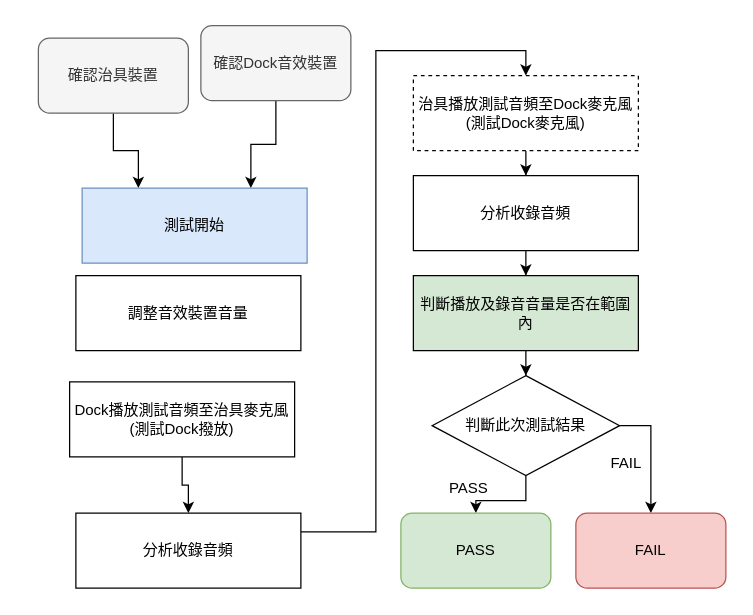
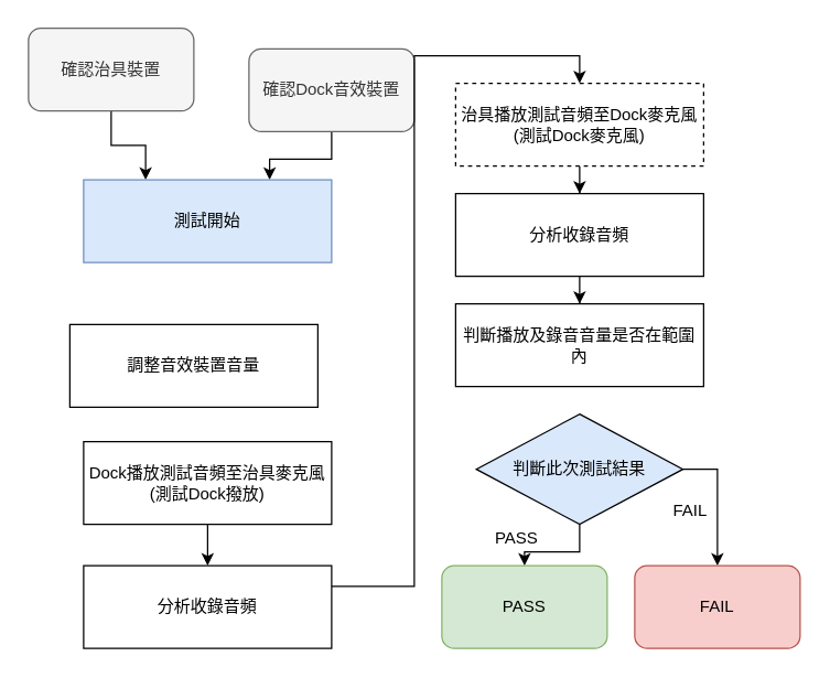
  <mxCell id="0" />
  <mxCell id="1" parent="0" />
  <mxCell id="2" style="edgeStyle=orthogonalEdgeStyle;rounded=0;orthogonalLoop=1;jettySize=auto;html=1;entryX=0.25;entryY=0;entryDx=0;entryDy=0;" parent="1" source="3" target="6" edge="1"><mxGeometry relative="1" as="geometry" /></mxCell>
- <mxCell id="3" value="確認治具裝置" style="rounded=1;whiteSpace=wrap;html=1;fillColor=#f5f5f5;fontColor=#333333;strokeColor=#666666;" parent="1" vertex="1"><mxGeometry x="30" y="30" width="120" height="60" as="geometry" /></mxCell>
+ <mxCell id="3" value="確認治具裝置" style="rounded=1;whiteSpace=wrap;html=1;fillColor=#f5f5f5;fontColor=#333333;strokeColor=#666666;" parent="1" vertex="1"><mxGeometry x="20" y="20" width="120" height="60" as="geometry" /></mxCell>
  <mxCell id="4" style="edgeStyle=orthogonalEdgeStyle;rounded=0;orthogonalLoop=1;jettySize=auto;html=1;entryX=0.75;entryY=0;entryDx=0;entryDy=0;" parent="1" source="5" target="6" edge="1"><mxGeometry relative="1" as="geometry" /></mxCell>
- <mxCell id="5" value="確認Dock音效裝置" style="rounded=1;whiteSpace=wrap;html=1;fillColor=#f5f5f5;fontColor=#333333;strokeColor=#666666;" parent="1" vertex="1"><mxGeometry x="160" y="20" width="120" height="60" as="geometry" /></mxCell>
- <mxCell id="6" value="測試開始" style="rounded=0;whiteSpace=wrap;html=1;fillColor=#dae8fc;strokeColor=#6c8ebf;" parent="1" vertex="1"><mxGeometry x="65" y="150" width="180" height="60" as="geometry" /></mxCell>
- <mxCell id="7" value="調整音效裝置音量" style="rounded=0;whiteSpace=wrap;html=1;" parent="1" vertex="1"><mxGeometry x="60" y="220" width="180" height="60" as="geometry" /></mxCell>
+ <mxCell id="5" value="確認Dock音效裝置" style="rounded=1;whiteSpace=wrap;html=1;fillColor=#f5f5f5;fontColor=#333333;strokeColor=#666666;" parent="1" vertex="1"><mxGeometry x="180" y="35" width="120" height="60" as="geometry" /></mxCell>
+ <mxCell id="6" value="測試開始" style="rounded=0;whiteSpace=wrap;html=1;fillColor=#dae8fc;strokeColor=#6c8ebf;" parent="1" vertex="1"><mxGeometry x="60" y="130" width="180" height="60" as="geometry" /></mxCell>
+ <mxCell id="7" value="調整音效裝置音量" style="rounded=0;whiteSpace=wrap;html=1;" parent="1" vertex="1"><mxGeometry x="50" y="235" width="180" height="60" as="geometry" /></mxCell>
  <mxCell id="8" value="" style="edgeStyle=orthogonalEdgeStyle;rounded=0;orthogonalLoop=1;jettySize=auto;html=1;" parent="1" source="9" target="11" edge="1"><mxGeometry relative="1" as="geometry" /></mxCell>
- <mxCell id="9" value="Dock播放測試音頻至治具麥克風&lt;br&gt;(測試Dock撥放)" style="rounded=0;whiteSpace=wrap;html=1;" parent="1" vertex="1"><mxGeometry x="55" y="305" width="180" height="60" as="geometry" /></mxCell>
+ <mxCell id="9" value="Dock播放測試音頻至治具麥克風&lt;br&gt;(測試Dock撥放)" style="rounded=0;whiteSpace=wrap;html=1;" parent="1" vertex="1"><mxGeometry x="60" y="320" width="180" height="60" as="geometry" /></mxCell>
  <mxCell id="10" style="edgeStyle=orthogonalEdgeStyle;rounded=0;orthogonalLoop=1;jettySize=auto;html=1;entryX=0.5;entryY=0;entryDx=0;entryDy=0;" parent="1" source="11" target="13" edge="1"><mxGeometry relative="1" as="geometry"><Array as="points"><mxPoint x="300" y="425" /><mxPoint x="300" y="40" /><mxPoint x="420" y="40" /></Array></mxGeometry></mxCell>
  <mxCell id="11" value="分析收錄音頻" style="rounded=0;whiteSpace=wrap;html=1;" parent="1" vertex="1"><mxGeometry x="60" y="410" width="180" height="60" as="geometry" /></mxCell>
  <mxCell id="12" style="edgeStyle=orthogonalEdgeStyle;rounded=0;orthogonalLoop=1;jettySize=auto;html=1;entryX=0.5;entryY=0;entryDx=0;entryDy=0;" parent="1" source="13" target="15" edge="1"><mxGeometry relative="1" as="geometry" /></mxCell>
  <mxCell id="13" value="治具播放測試音頻至Dock麥克風&lt;br&gt;(測試Dock麥克風)" style="rounded=0;whiteSpace=wrap;html=1;dashed=1;" parent="1" vertex="1"><mxGeometry x="330" y="60" width="180" height="60" as="geometry" /></mxCell>
  <mxCell id="14" style="edgeStyle=orthogonalEdgeStyle;rounded=0;orthogonalLoop=1;jettySize=auto;html=1;entryX=0.5;entryY=0;entryDx=0;entryDy=0;" parent="1" source="15" target="24" edge="1"><mxGeometry relative="1" as="geometry" /></mxCell>
  <mxCell id="15" value="分析收錄音頻" style="rounded=0;whiteSpace=wrap;html=1;" parent="1" vertex="1"><mxGeometry x="330" y="140" width="180" height="60" as="geometry" /></mxCell>
  <mxCell id="16" style="edgeStyle=orthogonalEdgeStyle;rounded=0;orthogonalLoop=1;jettySize=auto;html=1;entryX=0.5;entryY=0;entryDx=0;entryDy=0;" parent="1" source="18" target="19" edge="1"><mxGeometry relative="1" as="geometry" /></mxCell>
  <mxCell id="17" style="edgeStyle=orthogonalEdgeStyle;rounded=0;orthogonalLoop=1;jettySize=auto;html=1;entryX=0.5;entryY=0;entryDx=0;entryDy=0;exitX=1;exitY=0.5;exitDx=0;exitDy=0;" parent="1" source="18" target="20" edge="1"><mxGeometry relative="1" as="geometry" /></mxCell>
- <mxCell id="18" value="判斷此次測試結果" style="rhombus;whiteSpace=wrap;html=1;" parent="1" vertex="1"><mxGeometry x="345" y="300" width="150" height="80" as="geometry" /></mxCell>
+ <mxCell id="18" value="判斷此次測試結果" style="rhombus;whiteSpace=wrap;html=1;fillColor=#dae8fc;" parent="1" vertex="1"><mxGeometry x="345" y="300" width="150" height="80" as="geometry" /></mxCell>
  <mxCell id="19" value="PASS" style="rounded=1;whiteSpace=wrap;html=1;fillColor=#d5e8d4;strokeColor=#82b366;" parent="1" vertex="1"><mxGeometry x="320" y="410" width="120" height="60" as="geometry" /></mxCell>
  <mxCell id="20" value="FAIL" style="rounded=1;whiteSpace=wrap;html=1;fillColor=#f8cecc;strokeColor=#b85450;" parent="1" vertex="1"><mxGeometry x="460" y="410" width="120" height="60" as="geometry" /></mxCell>
  <mxCell id="21" value="FAIL" style="text;html=1;align=center;verticalAlign=middle;resizable=0;points=[];autosize=1;strokeColor=none;fillColor=none;" parent="1" vertex="1"><mxGeometry x="480" y="360" width="40" height="20" as="geometry" /></mxCell>
  <mxCell id="22" value="PASS" style="text;html=1;align=center;verticalAlign=middle;resizable=0;points=[];autosize=1;strokeColor=none;fillColor=none;" parent="1" vertex="1"><mxGeometry x="349" y="380" width="50" height="20" as="geometry" /></mxCell>
- <mxCell id="23" value="" style="edgeStyle=orthogonalEdgeStyle;rounded=0;orthogonalLoop=1;jettySize=auto;html=1;" parent="1" source="24" target="18" edge="1"><mxGeometry relative="1" as="geometry" /></mxCell>
- <mxCell id="24" value="判斷播放及錄音音量是否在範圍內" style="rounded=0;whiteSpace=wrap;html=1;fillColor=#d5e8d4;" parent="1" vertex="1"><mxGeometry x="330" y="220" width="180" height="60" as="geometry" /></mxCell>
+ <mxCell id="24" value="判斷播放及錄音音量是否在範圍內" style="rounded=0;whiteSpace=wrap;html=1;" parent="1" vertex="1"><mxGeometry x="330" y="220" width="180" height="60" as="geometry" /></mxCell>
